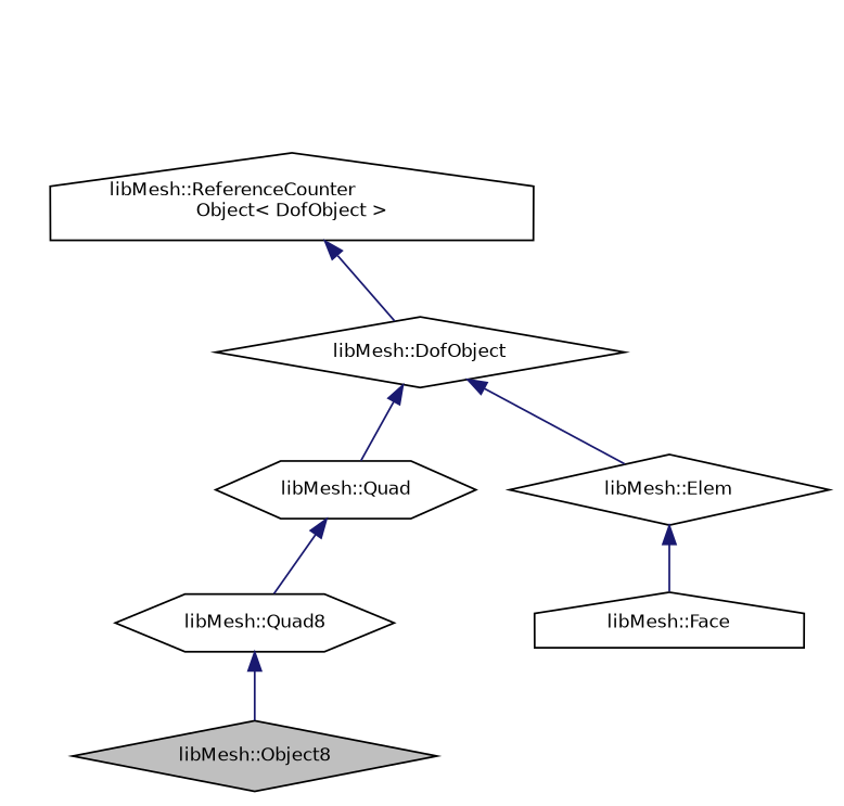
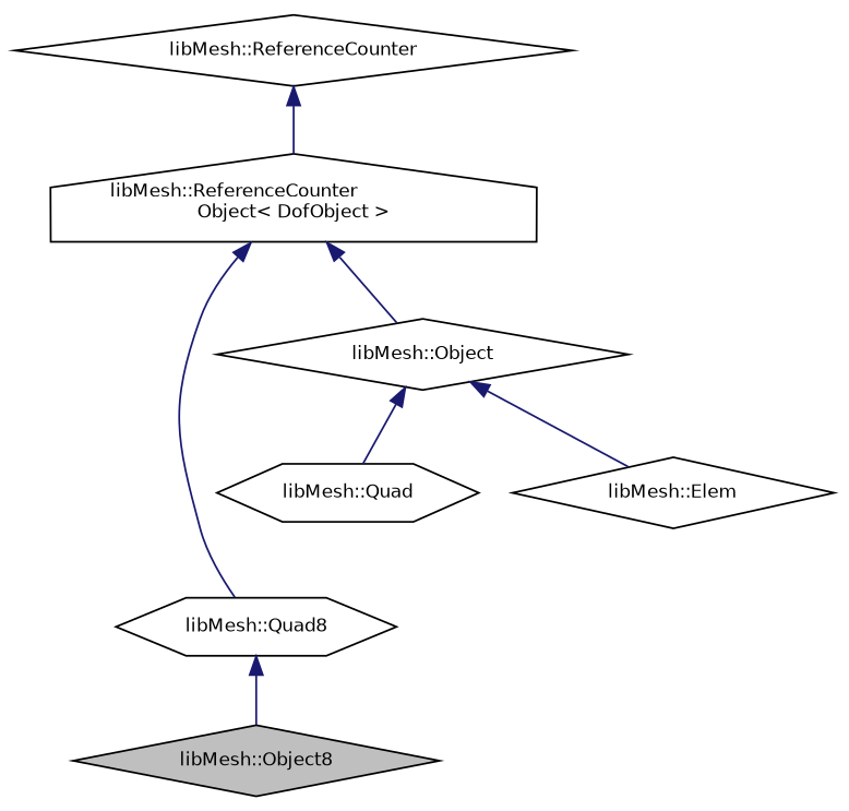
  digraph {
    node [color=black fillcolor=white fontname=Helvetica fontsize=10 shape=diamond style=filled]
    edge [color=midnightblue dir=back fontname=Helvetica fontsize=10 labelfontname=Helvetica labelfontsize=10 style=solid]
    n1 [fillcolor=grey75 fontcolor=black height=0.2 label="libMesh::Object8" width=0.4]
    n2 [height=0.2 label="libMesh::Quad8" shape=hexagon width=0.4]
    n3 [height=0.2 label="libMesh::Quad" shape=hexagon width=0.4]
-   n4 [height=0.2 label="libMesh::Face" shape=house width=0.4]
    n5 [height=0.2 label="libMesh::Elem" width=0.4]
+   n6 [height=0.2 label="libMesh::ReferenceCounter" width=0.4]
    n7 [height=0.2 label="libMesh::ReferenceCounter\lObject\< DofObject \>" shape=house width=0.4]
-   n8 [height=0.2 label="libMesh::DofObject" width=0.4]
+   n8 [height=0.2 label="libMesh::Object" width=0.4]
    n2 -> n1
-   n3 -> n2
-   n5 -> n4
+   n7 -> n2
+   n6 -> n7
    n7 -> n8
    n8 -> n3
    n8 -> n5
  }
